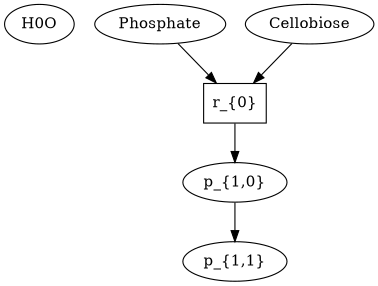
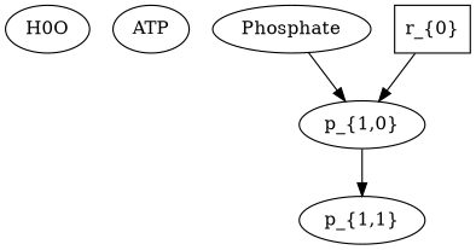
  digraph {
    node [shape=ellipse]
    n1 [label=H0O]
+   n2 [label=ATP]
    n3 [label=Phosphate]
    n4 [label="r_{0}" shape=box]
    n5 [label="p_{1,0}"]
-   n6 [label=Cellobiose]
    n7 [label="p_{1,1}"]
-   n3 -> n4
+   n3 -> n5
    n4 -> n5
    n5 -> n7
-   n6 -> n4
  }
